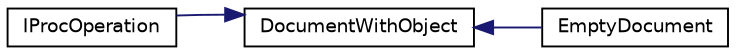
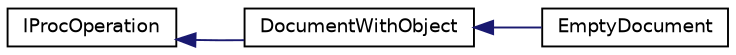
  digraph {
    rankdir=LR
    node [color=black fillcolor=white fontname=Helvetica fontsize=10 shape=record style=filled]
    edge [color=midnightblue dir=back fontname=Helvetica fontsize=10 labelfontname=Helvetica labelfontsize=10 style=solid]
    n1 [height=0.2 label=IProcOperation width=0.4]
    n2 [height=0.2 label=DocumentWithObject width=0.4]
    n3 [height=0.2 label=EmptyDocument width=0.4]
-   n2 -> n1
+   n1 -> n2
    n2 -> n3
  }
